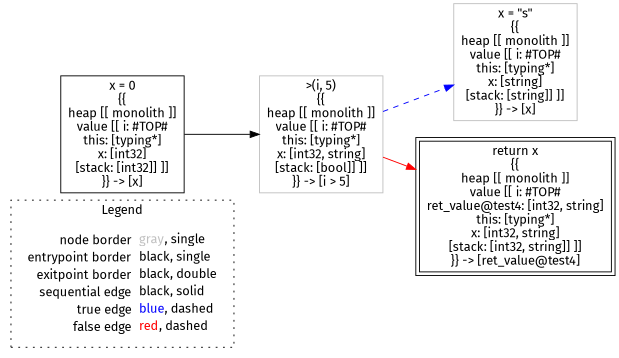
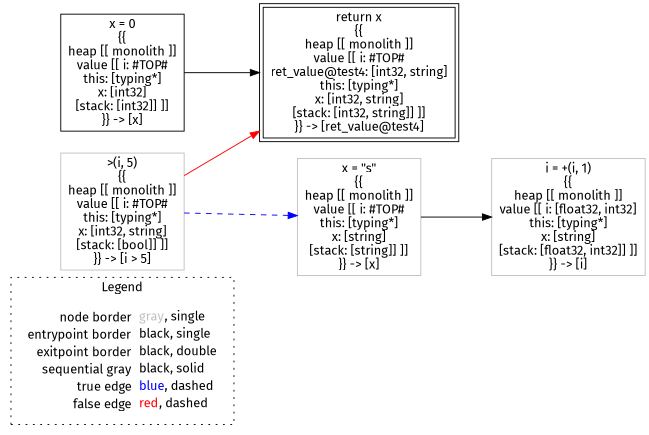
  digraph {
    fontname="Fira Sans"
    rankdir=LR
    node [fontname="Fira Sans" shape=rect color=gray]
    edge [color=black fontname="Fira Sans"]
-   n1 [label=<<table border="0" cellpadding="2" cellspacing="0" cellborder="0"><tr><td align="right">node border&nbsp;</td><td align="left"><font color="gray">gray</font>, single</td></tr><tr><td align="right">entrypoint border&nbsp;</td><td align="left"><font color="black">black</font>, single</td></tr><tr><td align="right">exitpoint border&nbsp;</td><td align="left"><font color="black">black</font>, double</td></tr><tr><td align="right">sequential edge&nbsp;</td><td align="left"><font color="black">black</font>, solid</td></tr><tr><td align="right">true edge&nbsp;</td><td align="left"><font color="blue">blue</font>, dashed</td></tr><tr><td align="right">false edge&nbsp;</td><td align="left"><font color="red">red</font>, dashed</td></tr></table>> shape=plaintext color=""]
+   n1 [label=<<table border="0" cellpadding="2" cellspacing="0" cellborder="0"><tr><td align="right">node border&nbsp;</td><td align="left"><font color="gray">gray</font>, single</td></tr><tr><td align="right">entrypoint border&nbsp;</td><td align="left"><font color="black">black</font>, single</td></tr><tr><td align="right">exitpoint border&nbsp;</td><td align="left"><font color="black">black</font>, double</td></tr><tr><td align="right">sequential gray&nbsp;</td><td align="left"><font color="black">black</font>, solid</td></tr><tr><td align="right">true edge&nbsp;</td><td align="left"><font color="blue">blue</font>, dashed</td></tr><tr><td align="right">false edge&nbsp;</td><td align="left"><font color="red">red</font>, dashed</td></tr></table>> shape=plaintext color=""]
    n2 [color=black label=<x = 0<BR/>{{<BR/>heap [[ monolith ]]<BR/>value [[ i: #TOP#<BR/>this: [typing*]<BR/>x: [int32]<BR/>[stack: [int32]] ]]<BR/>}} -&gt; [x]>]
    n3 [label=<&gt;(i, 5)<BR/>{{<BR/>heap [[ monolith ]]<BR/>value [[ i: #TOP#<BR/>this: [typing*]<BR/>x: [int32, string]<BR/>[stack: [bool]] ]]<BR/>}} -&gt; [i &gt; 5]>]
    n4 [label=<x = &quot;s&quot;<BR/>{{<BR/>heap [[ monolith ]]<BR/>value [[ i: #TOP#<BR/>this: [typing*]<BR/>x: [string]<BR/>[stack: [string]] ]]<BR/>}} -&gt; [x]>]
    n5 [color=black label=<return x<BR/>{{<BR/>heap [[ monolith ]]<BR/>value [[ i: #TOP#<BR/>ret_value@test4: [int32, string]<BR/>this: [typing*]<BR/>x: [int32, string]<BR/>[stack: [int32, string]] ]]<BR/>}} -&gt; [ret_value@test4]> peripheries=2]
+   n6 [label=<i = +(i, 1)<BR/>{{<BR/>heap [[ monolith ]]<BR/>value [[ i: [float32, int32]<BR/>this: [typing*]<BR/>x: [string]<BR/>[stack: [float32, int32]] ]]<BR/>}} -&gt; [i]>]
    subgraph cluster_1 {
      label=Legend
      style=dotted
      n1
    }
-   n2 -> n3
+   n2 -> n5
    n3 -> n4 [color=blue style=dashed]
    n3 -> n5 [color=red style=solid]
+   n4 -> n6
  }
